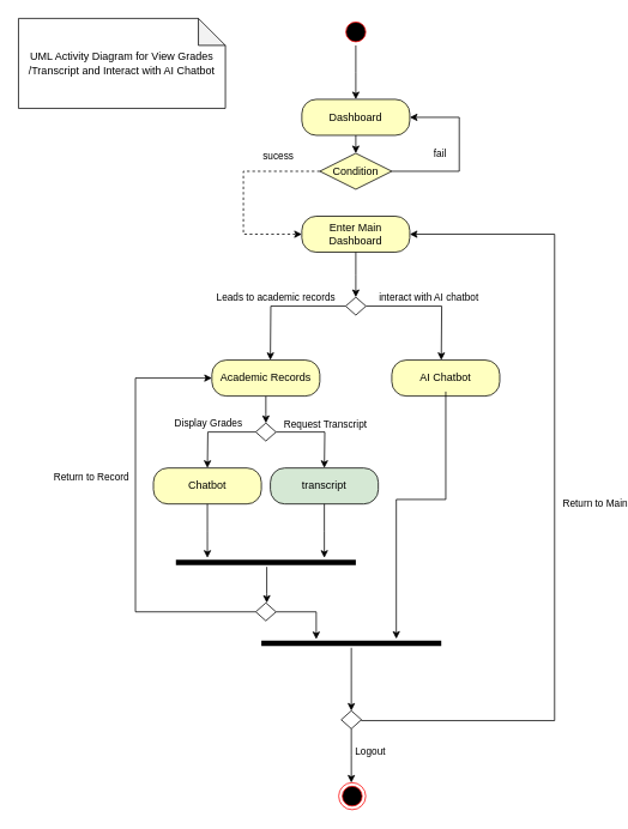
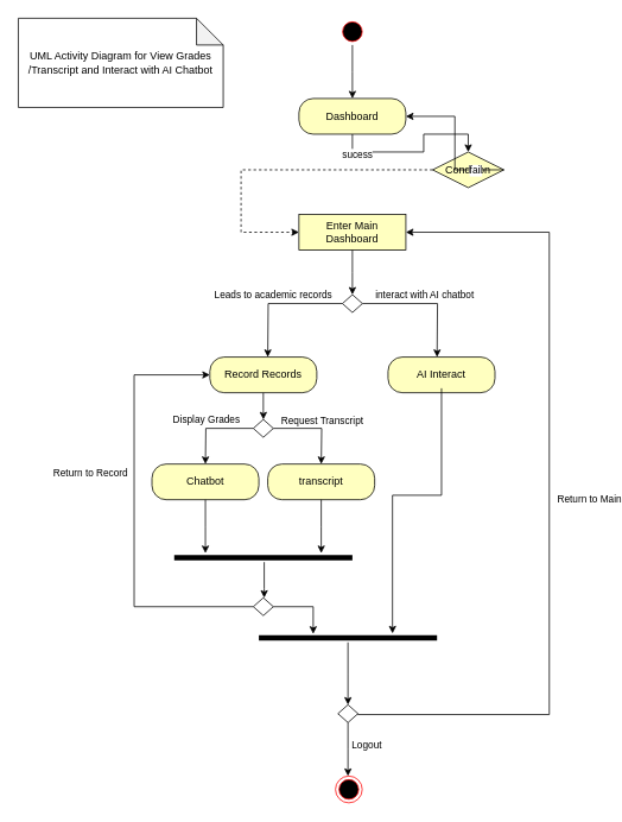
  <mxCell id="0" />
  <mxCell id="1" parent="0" />
  <mxCell id="2" value="" style="ellipse;html=1;shape=startState;fillColor=#000000;strokeColor=#ff0000;" vertex="1" parent="1"><mxGeometry x="380" y="20" width="30" height="30" as="geometry" /></mxCell>
  <mxCell id="3" value="" style="edgeStyle=orthogonalEdgeStyle;html=1;verticalAlign=bottom;endArrow=classic;endSize=6;strokeColor=#000000;rounded=0;endFill=1;" edge="1" source="2" parent="1"><mxGeometry relative="1" as="geometry"><mxPoint x="395" y="110" as="targetPoint" /></mxGeometry></mxCell>
  <mxCell id="4" style="edgeStyle=orthogonalEdgeStyle;rounded=0;orthogonalLoop=1;jettySize=auto;html=1;exitX=0.5;exitY=1;exitDx=0;exitDy=0;entryX=0.5;entryY=0;entryDx=0;entryDy=0;" edge="1" parent="1" source="5" target="8"><mxGeometry relative="1" as="geometry" /></mxCell>
  <mxCell id="5" value="Dashboard" style="rounded=1;whiteSpace=wrap;html=1;arcSize=40;fontColor=#000000;fillColor=#ffffc0;strokeColor=#000000;" vertex="1" parent="1"><mxGeometry x="335" y="110" width="120" height="40" as="geometry" /></mxCell>
- <mxCell id="6" value="Enter Main Dashboard" style="rounded=1;whiteSpace=wrap;html=1;arcSize=40;fontColor=#000000;fillColor=#ffffc0;strokeColor=#000000;" vertex="1" parent="1"><mxGeometry x="335" y="240" width="120" height="40" as="geometry" /></mxCell>
+ <mxCell id="6" value="Enter Main Dashboard" style="whiteSpace=wrap;html=1;arcSize=40;fontColor=#000000;fillColor=#ffffc0;strokeColor=#000000;rounded=0;" vertex="1" parent="1"><mxGeometry x="335" y="240" width="120" height="40" as="geometry" /></mxCell>
  <mxCell id="7" value="" style="edgeStyle=orthogonalEdgeStyle;html=1;verticalAlign=bottom;endArrow=classic;endSize=6;strokeColor=#000000;rounded=0;endFill=1;" edge="1" source="6" parent="1"><mxGeometry relative="1" as="geometry"><mxPoint x="395" y="330" as="targetPoint" /></mxGeometry></mxCell>
- <mxCell id="8" value="Condition" style="rhombus;whiteSpace=wrap;html=1;fontColor=#000000;fillColor=#ffffc0;strokeColor=#000000;" vertex="1" parent="1"><mxGeometry x="355" y="170" width="80" height="40" as="geometry" /></mxCell>
+ <mxCell id="8" value="Condition" style="rhombus;whiteSpace=wrap;html=1;fontColor=#000000;fillColor=#ffffc0;strokeColor=#000000;" vertex="1" parent="1"><mxGeometry x="485" y="170" width="80" height="40" as="geometry" /></mxCell>
  <mxCell id="9" value="fail" style="edgeStyle=orthogonalEdgeStyle;html=1;align=left;verticalAlign=bottom;endArrow=classic;endSize=6;strokeColor=#000000;rounded=0;exitX=1;exitY=0.5;exitDx=0;exitDy=0;entryX=1;entryY=0.5;entryDx=0;entryDy=0;endFill=1;" edge="1" source="8" parent="1" target="5"><mxGeometry x="-0.526" y="10" relative="1" as="geometry"><mxPoint x="530" y="120" as="targetPoint" /><Array as="points"><mxPoint x="510" y="190" /><mxPoint x="510" y="130" /></Array><mxPoint as="offset" /></mxGeometry></mxCell>
  <mxCell id="10" value="sucess" style="edgeStyle=orthogonalEdgeStyle;html=1;align=left;verticalAlign=top;endArrow=classic;endSize=6;strokeColor=#000000;rounded=0;entryX=0;entryY=0.5;entryDx=0;entryDy=0;endFill=1;dashed=1;" edge="1" source="8" parent="1" target="6"><mxGeometry x="-0.409" y="-30" relative="1" as="geometry"><mxPoint x="330" y="260" as="targetPoint" /><Array as="points"><mxPoint x="270" y="190" /><mxPoint x="270" y="260" /></Array><mxPoint as="offset" /></mxGeometry></mxCell>
  <mxCell id="11" style="edgeStyle=orthogonalEdgeStyle;rounded=0;orthogonalLoop=1;jettySize=auto;html=1;exitX=0;exitY=0.5;exitDx=0;exitDy=0;" edge="1" parent="1" source="15"><mxGeometry relative="1" as="geometry"><mxPoint x="300" y="400" as="targetPoint" /></mxGeometry></mxCell>
  <mxCell id="12" value="Leads to academic records" style="edgeLabel;html=1;align=center;verticalAlign=middle;resizable=0;points=[];" vertex="1" connectable="0" parent="11"><mxGeometry x="0.086" y="1" relative="1" as="geometry"><mxPoint y="-11" as="offset" /></mxGeometry></mxCell>
  <mxCell id="13" style="edgeStyle=orthogonalEdgeStyle;rounded=0;orthogonalLoop=1;jettySize=auto;html=1;exitX=1;exitY=0.5;exitDx=0;exitDy=0;" edge="1" parent="1" source="15"><mxGeometry relative="1" as="geometry"><mxPoint x="490" y="400" as="targetPoint" /></mxGeometry></mxCell>
  <mxCell id="14" value="interact with AI chatbot" style="edgeLabel;html=1;align=center;verticalAlign=middle;resizable=0;points=[];" vertex="1" connectable="0" parent="13"><mxGeometry x="-0.047" y="1" relative="1" as="geometry"><mxPoint y="-9" as="offset" /></mxGeometry></mxCell>
  <mxCell id="15" value="" style="rhombus;whiteSpace=wrap;html=1;" vertex="1" parent="1"><mxGeometry x="383.75" y="330" width="22.5" height="20" as="geometry" /></mxCell>
  <mxCell id="16" value="" style="edgeStyle=orthogonalEdgeStyle;rounded=0;orthogonalLoop=1;jettySize=auto;html=1;" edge="1" parent="1" source="17" target="24"><mxGeometry relative="1" as="geometry" /></mxCell>
- <mxCell id="17" value="Academic Records" style="rounded=1;whiteSpace=wrap;html=1;arcSize=40;fontColor=#000000;fillColor=#ffffc0;strokeColor=#000000;" vertex="1" parent="1"><mxGeometry x="235" y="400" width="120" height="40" as="geometry" /></mxCell>
- <mxCell id="18" value="AI Chatbot" style="rounded=1;whiteSpace=wrap;html=1;arcSize=40;fontColor=#000000;fillColor=#ffffc0;strokeColor=#000000;" vertex="1" parent="1"><mxGeometry x="435" y="400" width="120" height="40" as="geometry" /></mxCell>
+ <mxCell id="17" value="Record Records" style="rounded=1;whiteSpace=wrap;html=1;arcSize=40;fontColor=#000000;fillColor=#ffffc0;strokeColor=#000000;" vertex="1" parent="1"><mxGeometry x="235" y="400" width="120" height="40" as="geometry" /></mxCell>
+ <mxCell id="18" value="AI Interact" style="rounded=1;whiteSpace=wrap;html=1;arcSize=40;fontColor=#000000;fillColor=#ffffc0;strokeColor=#000000;" vertex="1" parent="1"><mxGeometry x="435" y="400" width="120" height="40" as="geometry" /></mxCell>
  <mxCell id="19" value="" style="edgeStyle=orthogonalEdgeStyle;html=1;verticalAlign=bottom;endArrow=classic;strokeColor=#000000;rounded=0;endFill=1;" edge="1" parent="1"><mxGeometry relative="1" as="geometry"><mxPoint x="440" y="710" as="targetPoint" /><mxPoint x="495" y="435" as="sourcePoint" /><Array as="points"><mxPoint x="495" y="555" /><mxPoint x="440" y="555" /></Array></mxGeometry></mxCell>
  <mxCell id="20" style="edgeStyle=orthogonalEdgeStyle;rounded=0;orthogonalLoop=1;jettySize=auto;html=1;exitX=0;exitY=0.5;exitDx=0;exitDy=0;endArrow=classic;endFill=1;" edge="1" parent="1" source="24"><mxGeometry relative="1" as="geometry"><mxPoint x="230" y="520" as="targetPoint" /></mxGeometry></mxCell>
  <mxCell id="21" value="Display Grades" style="edgeLabel;html=1;align=center;verticalAlign=middle;resizable=0;points=[];" vertex="1" connectable="0" parent="20"><mxGeometry x="0.131" relative="1" as="geometry"><mxPoint y="-10" as="offset" /></mxGeometry></mxCell>
  <mxCell id="22" style="edgeStyle=orthogonalEdgeStyle;rounded=0;orthogonalLoop=1;jettySize=auto;html=1;exitX=1;exitY=0.5;exitDx=0;exitDy=0;endArrow=classic;endFill=1;" edge="1" parent="1" source="24"><mxGeometry relative="1" as="geometry"><mxPoint x="360" y="520" as="targetPoint" /></mxGeometry></mxCell>
  <mxCell id="23" value="Request Transcript" style="edgeLabel;html=1;align=center;verticalAlign=middle;resizable=0;points=[];" vertex="1" connectable="0" parent="22"><mxGeometry x="0.119" relative="1" as="geometry"><mxPoint x="1" y="-10" as="offset" /></mxGeometry></mxCell>
  <mxCell id="24" value="" style="rhombus;whiteSpace=wrap;html=1;" vertex="1" parent="1"><mxGeometry x="283.75" y="470" width="22.5" height="20" as="geometry" /></mxCell>
  <mxCell id="25" value="Chatbot" style="rounded=1;whiteSpace=wrap;html=1;arcSize=40;fontColor=#000000;fillColor=#ffffc0;strokeColor=#000000;" vertex="1" parent="1"><mxGeometry x="170" y="520" width="120" height="40" as="geometry" /></mxCell>
  <mxCell id="26" value="" style="edgeStyle=orthogonalEdgeStyle;html=1;verticalAlign=bottom;endArrow=classic;endSize=6;strokeColor=#000000;rounded=0;endFill=1;" edge="1" source="25" parent="1"><mxGeometry relative="1" as="geometry"><mxPoint x="230" y="620" as="targetPoint" /></mxGeometry></mxCell>
- <mxCell id="27" value="transcript" style="rounded=1;whiteSpace=wrap;html=1;arcSize=40;fontColor=#000000;fillColor=#d5e8d4;strokeColor=#000000;" vertex="1" parent="1"><mxGeometry x="300" y="520" width="120" height="40" as="geometry" /></mxCell>
+ <mxCell id="27" value="transcript" style="rounded=1;whiteSpace=wrap;html=1;arcSize=40;fontColor=#000000;fillColor=#ffffc0;strokeColor=#000000;" vertex="1" parent="1"><mxGeometry x="300" y="520" width="120" height="40" as="geometry" /></mxCell>
  <mxCell id="28" value="" style="edgeStyle=orthogonalEdgeStyle;html=1;verticalAlign=bottom;endArrow=classic;endSize=6;strokeColor=#000000;rounded=0;endFill=1;" edge="1" source="27" parent="1"><mxGeometry relative="1" as="geometry"><mxPoint x="360" y="620" as="targetPoint" /></mxGeometry></mxCell>
  <mxCell id="29" value="" style="shape=line;html=1;strokeWidth=6;strokeColor=#000000;" vertex="1" parent="1"><mxGeometry x="195" y="620" width="200" height="10" as="geometry" /></mxCell>
  <mxCell id="30" value="" style="edgeStyle=orthogonalEdgeStyle;html=1;verticalAlign=bottom;endArrow=classic;endSize=6;strokeColor=#000000;rounded=0;endFill=1;" edge="1" source="29" parent="1"><mxGeometry relative="1" as="geometry"><mxPoint x="296" y="670" as="targetPoint" /><Array as="points"><mxPoint x="296" y="660" /><mxPoint x="296" y="660" /></Array></mxGeometry></mxCell>
  <mxCell id="31" value="" style="shape=line;html=1;strokeWidth=6;strokeColor=#000000;" vertex="1" parent="1"><mxGeometry x="290" y="710" width="200" height="10" as="geometry" /></mxCell>
  <mxCell id="32" value="" style="edgeStyle=orthogonalEdgeStyle;html=1;verticalAlign=bottom;endArrow=classic;endSize=6;strokeColor=#000000;rounded=0;endFill=1;" edge="1" source="31" parent="1"><mxGeometry relative="1" as="geometry"><mxPoint x="390" y="790" as="targetPoint" /></mxGeometry></mxCell>
  <mxCell id="33" style="edgeStyle=orthogonalEdgeStyle;rounded=0;orthogonalLoop=1;jettySize=auto;html=1;exitX=1;exitY=0.5;exitDx=0;exitDy=0;entryX=1;entryY=0.5;entryDx=0;entryDy=0;" edge="1" parent="1" target="6"><mxGeometry relative="1" as="geometry"><mxPoint x="460" y="260" as="targetPoint" /><mxPoint x="401.25" y="800" as="sourcePoint" /><Array as="points"><mxPoint x="401" y="801" /><mxPoint x="616" y="801" /><mxPoint x="616" y="260" /></Array></mxGeometry></mxCell>
  <mxCell id="34" value="Return to Main" style="edgeLabel;html=1;align=center;verticalAlign=middle;resizable=0;points=[];" vertex="1" connectable="0" parent="33"><mxGeometry x="-0.006" y="-1" relative="1" as="geometry"><mxPoint x="43" y="-1" as="offset" /></mxGeometry></mxCell>
  <mxCell id="35" style="edgeStyle=orthogonalEdgeStyle;rounded=0;orthogonalLoop=1;jettySize=auto;html=1;exitX=0.5;exitY=1;exitDx=0;exitDy=0;" edge="1" parent="1" source="37"><mxGeometry relative="1" as="geometry"><mxPoint x="390" y="870" as="targetPoint" /><Array as="points"><mxPoint x="390" y="840" /><mxPoint x="390" y="840" /></Array></mxGeometry></mxCell>
  <mxCell id="36" value="Logout" style="edgeLabel;html=1;align=center;verticalAlign=middle;resizable=0;points=[];" vertex="1" connectable="0" parent="35"><mxGeometry x="-0.19" y="-1" relative="1" as="geometry"><mxPoint x="21" as="offset" /></mxGeometry></mxCell>
  <mxCell id="37" value="" style="rhombus;whiteSpace=wrap;html=1;" vertex="1" parent="1"><mxGeometry x="378.75" y="790" width="22.5" height="20" as="geometry" /></mxCell>
  <mxCell id="38" style="edgeStyle=orthogonalEdgeStyle;rounded=0;orthogonalLoop=1;jettySize=auto;html=1;exitX=0;exitY=0.5;exitDx=0;exitDy=0;entryX=0;entryY=0.5;entryDx=0;entryDy=0;" edge="1" parent="1" source="40" target="17"><mxGeometry relative="1" as="geometry"><mxPoint x="120" y="420" as="targetPoint" /><Array as="points"><mxPoint x="150" y="680" /><mxPoint x="150" y="420" /></Array></mxGeometry></mxCell>
  <mxCell id="39" value="Return to Record" style="edgeLabel;html=1;align=center;verticalAlign=middle;resizable=0;points=[];" vertex="1" connectable="0" parent="38"><mxGeometry x="0.188" relative="1" as="geometry"><mxPoint x="-50" as="offset" /></mxGeometry></mxCell>
  <mxCell id="40" value="" style="rhombus;whiteSpace=wrap;html=1;" vertex="1" parent="1"><mxGeometry x="283.75" y="670" width="22.5" height="20" as="geometry" /></mxCell>
  <mxCell id="41" style="edgeStyle=orthogonalEdgeStyle;rounded=0;orthogonalLoop=1;jettySize=auto;html=1;exitX=1;exitY=0.5;exitDx=0;exitDy=0;entryX=0.305;entryY=0.05;entryDx=0;entryDy=0;entryPerimeter=0;endArrow=classic;endFill=1;" edge="1" parent="1" source="40" target="31"><mxGeometry relative="1" as="geometry" /></mxCell>
  <mxCell id="42" value="" style="ellipse;html=1;shape=endState;fillColor=#000000;strokeColor=#ff0000;" vertex="1" parent="1"><mxGeometry x="376" y="870" width="30" height="30" as="geometry" /></mxCell>
  <mxCell id="43" value="UML Activity Diagram for View Grades&lt;br&gt;/Transcript and Interact with AI Chatbot" style="shape=note;whiteSpace=wrap;html=1;backgroundOutline=1;darkOpacity=0.05;" vertex="1" parent="1"><mxGeometry x="20" y="20" width="230" height="100" as="geometry" /></mxCell>
